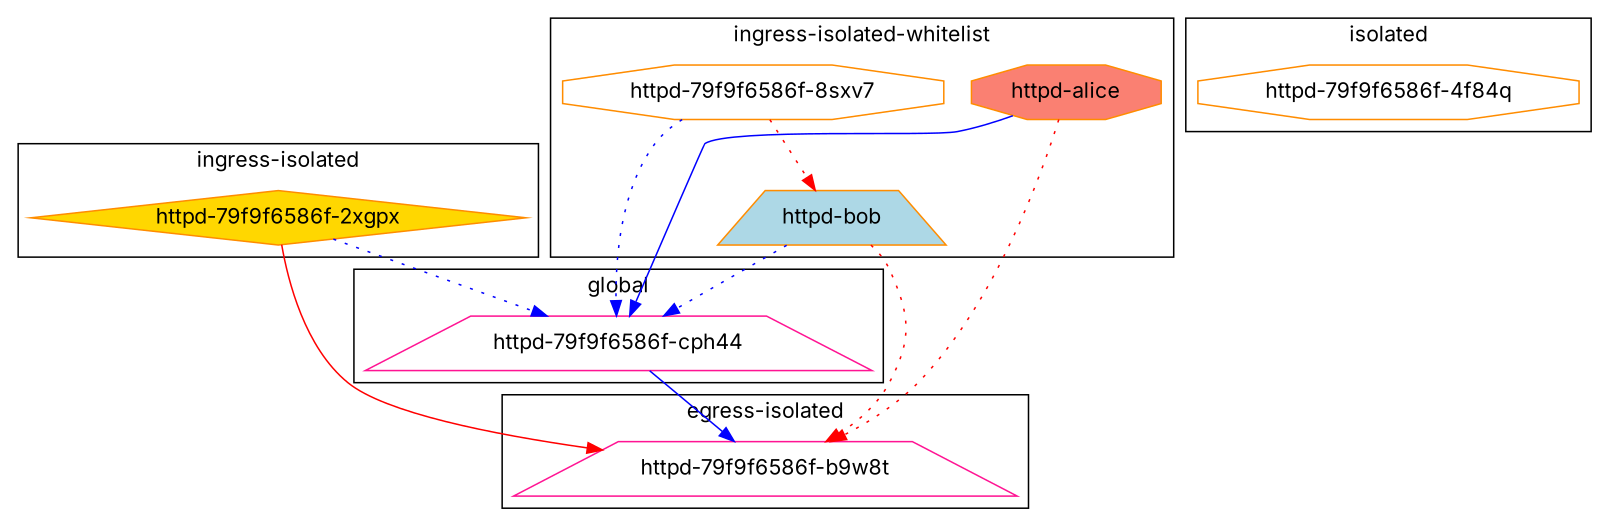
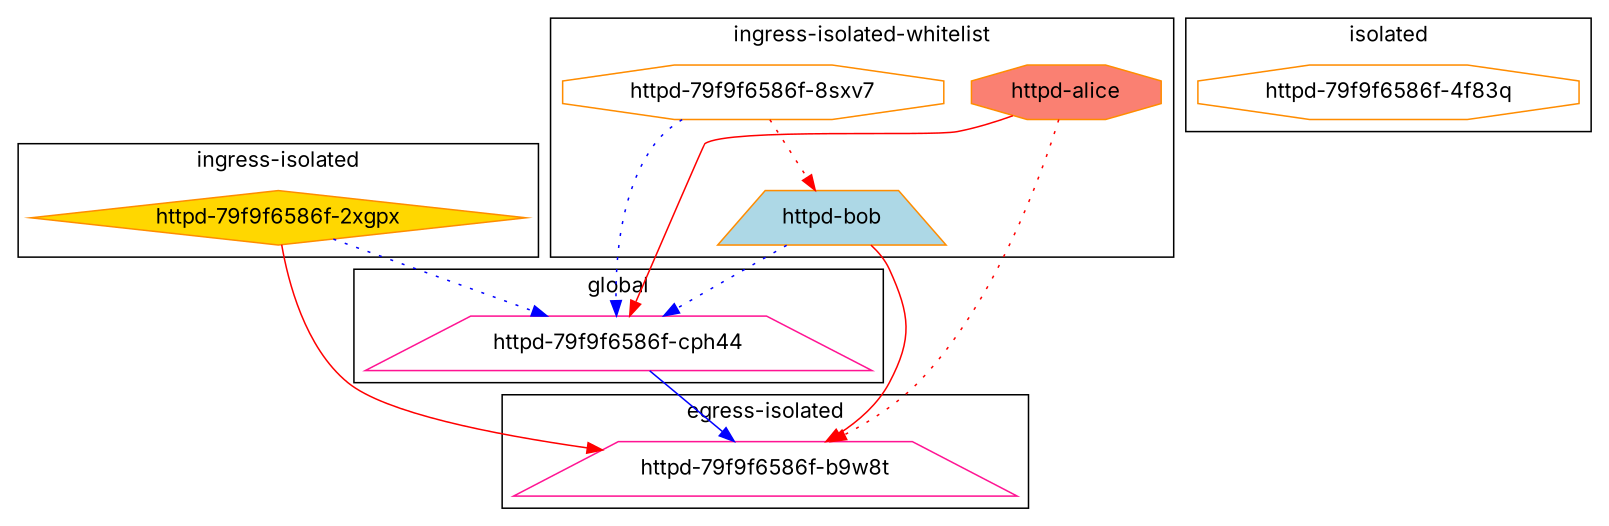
  digraph {
    fontname=Inter
    node [color=darkorange fillcolor=white fontname=Inter shape=octagon style=filled]
    edge [color=blue fontname=Inter style=dotted]
    "httpd-79f9f6586f-2xgpx" [fillcolor=gold shape=diamond]
    "httpd-79f9f6586f-8sxv7"
    "httpd-alice" [fillcolor=salmon]
    "httpd-bob" [fillcolor=lightblue shape=trapezium]
-   "httpd-79f9f6586f-4f84q"
+   "httpd-79f9f6586f-4f84q" [label="httpd-79f9f6586f-4f83q"]
    "httpd-79f9f6586f-b9w8t" [color=deeppink shape=trapezium]
    "httpd-79f9f6586f-cph44" [color=deeppink shape=trapezium]
    subgraph cluster_1 {
      label="ingress-isolated"
      "httpd-79f9f6586f-2xgpx"
    }
    subgraph cluster_2 {
      label="ingress-isolated-whitelist"
      "httpd-79f9f6586f-8sxv7"
      "httpd-alice"
      "httpd-bob"
    }
    subgraph cluster_3 {
      label=isolated
      "httpd-79f9f6586f-4f84q"
    }
    subgraph cluster_4 {
      label="egress-isolated"
      "httpd-79f9f6586f-b9w8t"
    }
    subgraph cluster_5 {
      label=global
      "httpd-79f9f6586f-cph44"
    }
    "httpd-79f9f6586f-2xgpx" -> "httpd-79f9f6586f-b9w8t" [color=red style=solid]
    "httpd-79f9f6586f-2xgpx" -> "httpd-79f9f6586f-cph44"
    "httpd-79f9f6586f-8sxv7" -> "httpd-bob" [color=red]
    "httpd-79f9f6586f-8sxv7" -> "httpd-79f9f6586f-cph44"
    "httpd-alice" -> "httpd-79f9f6586f-b9w8t" [color=red]
-   "httpd-alice" -> "httpd-79f9f6586f-cph44" [style=solid]
-   "httpd-bob" -> "httpd-79f9f6586f-b9w8t" [color=red]
+   "httpd-alice" -> "httpd-79f9f6586f-cph44" [color=red style=solid]
+   "httpd-bob" -> "httpd-79f9f6586f-b9w8t" [color=red style=solid]
    "httpd-bob" -> "httpd-79f9f6586f-cph44"
    "httpd-79f9f6586f-cph44" -> "httpd-79f9f6586f-b9w8t" [style=solid]
  }
